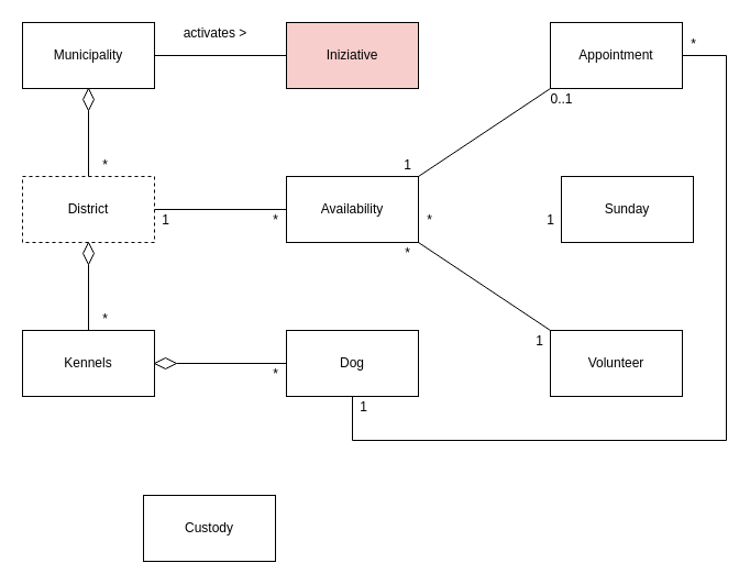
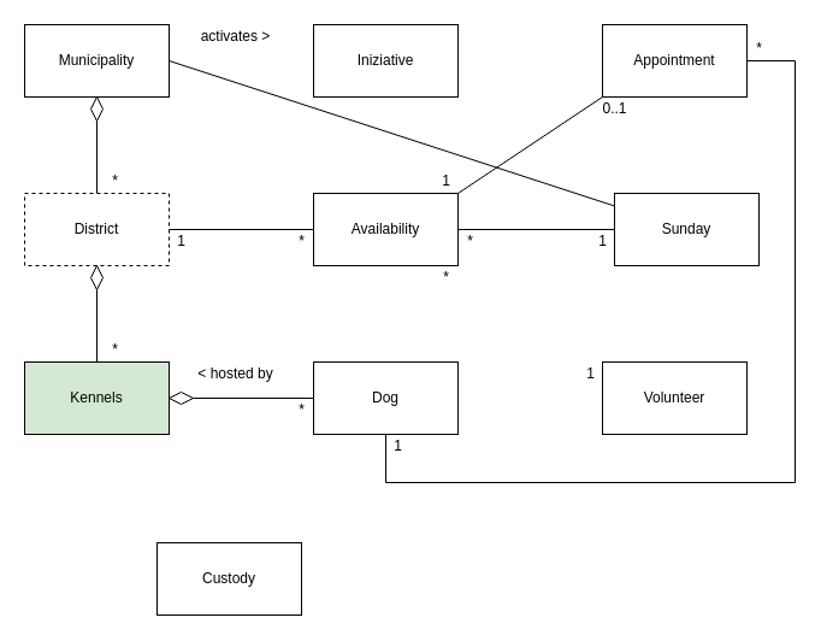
  <mxCell id="0" />
  <mxCell id="1" parent="0" />
  <mxCell id="2" value="Availability" style="rounded=0;whiteSpace=wrap;html=1;" vertex="1" parent="1"><mxGeometry x="260" y="160" width="120" height="60" as="geometry" /></mxCell>
  <mxCell id="3" value="Custody" style="rounded=0;whiteSpace=wrap;html=1;" vertex="1" parent="1"><mxGeometry x="130" y="450" width="120" height="60" as="geometry" /></mxCell>
  <mxCell id="4" value="Dog" style="rounded=0;whiteSpace=wrap;html=1;" vertex="1" parent="1"><mxGeometry x="260" y="300" width="120" height="60" as="geometry" /></mxCell>
  <mxCell id="5" value="District" style="rounded=0;whiteSpace=wrap;html=1;dashed=1;" vertex="1" parent="1"><mxGeometry x="20" y="160" width="120" height="60" as="geometry" /></mxCell>
  <mxCell id="6" value="Municipality" style="rounded=0;whiteSpace=wrap;html=1;" vertex="1" parent="1"><mxGeometry x="20" y="20" width="120" height="60" as="geometry" /></mxCell>
- <mxCell id="7" value="Iniziative" style="rounded=0;whiteSpace=wrap;html=1;fillColor=#f8cecc;" vertex="1" parent="1"><mxGeometry x="260" y="20" width="120" height="60" as="geometry" /></mxCell>
+ <mxCell id="7" value="Iniziative" style="rounded=0;whiteSpace=wrap;html=1;" vertex="1" parent="1"><mxGeometry x="260" y="20" width="120" height="60" as="geometry" /></mxCell>
  <mxCell id="8" value="Sunday" style="rounded=0;whiteSpace=wrap;html=1;" vertex="1" parent="1"><mxGeometry x="510" y="160" width="120" height="60" as="geometry" /></mxCell>
- <mxCell id="9" value="Kennels" style="rounded=0;whiteSpace=wrap;html=1;" vertex="1" parent="1"><mxGeometry x="20" y="300" width="120" height="60" as="geometry" /></mxCell>
+ <mxCell id="9" value="Kennels" style="rounded=0;whiteSpace=wrap;html=1;fillColor=#d5e8d4;" vertex="1" parent="1"><mxGeometry x="20" y="300" width="120" height="60" as="geometry" /></mxCell>
  <mxCell id="10" value="Appointment" style="rounded=0;whiteSpace=wrap;html=1;" vertex="1" parent="1"><mxGeometry x="500" y="20" width="120" height="60" as="geometry" /></mxCell>
  <mxCell id="11" value="Volunteer" style="rounded=0;whiteSpace=wrap;html=1;" vertex="1" parent="1"><mxGeometry x="500" y="300" width="120" height="60" as="geometry" /></mxCell>
- <mxCell id="12" value="" style="endArrow=none;html=1;entryX=0;entryY=0.5;entryDx=0;entryDy=0;exitX=1;exitY=0.5;exitDx=0;exitDy=0;" edge="1" parent="1" source="6" target="7"><mxGeometry width="50" height="50" relative="1" as="geometry"><mxPoint x="110" y="440" as="sourcePoint" /><mxPoint x="160" y="390" as="targetPoint" /></mxGeometry></mxCell>
+ <mxCell id="12" value="" style="endArrow=none;html=1;exitX=1;exitY=0.5;exitDx=0;exitDy=0;" edge="1" parent="1" source="6" target="8"><mxGeometry width="50" height="50" relative="1" as="geometry"><mxPoint x="110" y="440" as="sourcePoint" /><mxPoint x="160" y="390" as="targetPoint" /></mxGeometry></mxCell>
  <mxCell id="13" value="activates &amp;gt;" style="text;html=1;align=center;verticalAlign=middle;resizable=0;points=[];autosize=1;strokeColor=none;fillColor=none;" vertex="1" parent="1"><mxGeometry x="160" y="20" width="70" height="20" as="geometry" /></mxCell>
+ <mxCell id="14" value="&amp;lt; hosted by" style="text;html=1;align=center;verticalAlign=middle;resizable=0;points=[];autosize=1;strokeColor=none;fillColor=none;" vertex="1" parent="1"><mxGeometry x="155" y="300" width="80" height="20" as="geometry" /></mxCell>
  <mxCell id="15" value="*" style="text;html=1;align=center;verticalAlign=middle;resizable=0;points=[];autosize=1;strokeColor=none;fillColor=none;" vertex="1" parent="1"><mxGeometry x="85" y="140" width="20" height="20" as="geometry" /></mxCell>
  <mxCell id="16" value="1" style="text;html=1;align=center;verticalAlign=middle;resizable=0;points=[];autosize=1;strokeColor=none;fillColor=none;" vertex="1" parent="1"><mxGeometry x="480" y="300" width="20" height="20" as="geometry" /></mxCell>
  <mxCell id="17" value="" style="rhombus;whiteSpace=wrap;html=1;direction=west;" vertex="1" parent="1"><mxGeometry x="75" y="80" width="10" height="20" as="geometry" /></mxCell>
  <mxCell id="18" value="" style="rhombus;whiteSpace=wrap;html=1;" vertex="1" parent="1"><mxGeometry x="75" y="220" width="10" height="20" as="geometry" /></mxCell>
  <mxCell id="19" value="" style="endArrow=none;html=1;entryX=0;entryY=0.5;entryDx=0;entryDy=0;exitX=0.5;exitY=0;exitDx=0;exitDy=0;startArrow=none;" edge="1" parent="1" source="24" target="4"><mxGeometry width="50" height="50" relative="1" as="geometry"><mxPoint x="110" y="329.58" as="sourcePoint" /><mxPoint x="270" y="329.58" as="targetPoint" /></mxGeometry></mxCell>
  <mxCell id="20" value="" style="endArrow=none;html=1;entryX=0.5;entryY=0;entryDx=0;entryDy=0;exitX=0.5;exitY=0;exitDx=0;exitDy=0;" edge="1" parent="1" source="5" target="17"><mxGeometry width="50" height="50" relative="1" as="geometry"><mxPoint x="220" y="340" as="sourcePoint" /><mxPoint x="270" y="290" as="targetPoint" /></mxGeometry></mxCell>
  <mxCell id="21" value="" style="endArrow=none;html=1;entryX=0.5;entryY=1;entryDx=0;entryDy=0;exitX=0.5;exitY=0;exitDx=0;exitDy=0;" edge="1" parent="1" source="9" target="18"><mxGeometry width="50" height="50" relative="1" as="geometry"><mxPoint x="50" y="290" as="sourcePoint" /><mxPoint x="270" y="290" as="targetPoint" /></mxGeometry></mxCell>
  <mxCell id="22" value="*" style="text;html=1;align=center;verticalAlign=middle;resizable=0;points=[];autosize=1;strokeColor=none;fillColor=none;" vertex="1" parent="1"><mxGeometry x="85" y="280" width="20" height="20" as="geometry" /></mxCell>
- <mxCell id="23" value="" style="endArrow=none;html=1;entryX=0;entryY=0;entryDx=0;entryDy=0;exitX=1;exitY=1;exitDx=0;exitDy=0;" edge="1" parent="1" source="2" target="11"><mxGeometry width="50" height="50" relative="1" as="geometry"><mxPoint x="120" y="60" as="sourcePoint" /><mxPoint x="280" y="60" as="targetPoint" /></mxGeometry></mxCell>
  <mxCell id="24" value="" style="rhombus;whiteSpace=wrap;html=1;direction=south;" vertex="1" parent="1"><mxGeometry x="140" y="325" width="20" height="10" as="geometry" /></mxCell>
  <mxCell id="25" value="*" style="text;html=1;align=center;verticalAlign=middle;resizable=0;points=[];autosize=1;strokeColor=none;fillColor=none;" vertex="1" parent="1"><mxGeometry x="240" y="330" width="20" height="20" as="geometry" /></mxCell>
  <mxCell id="26" value="*" style="text;html=1;align=center;verticalAlign=middle;resizable=0;points=[];autosize=1;strokeColor=none;fillColor=none;" vertex="1" parent="1"><mxGeometry x="360" y="220" width="20" height="20" as="geometry" /></mxCell>
+ <mxCell id="27" value="" style="endArrow=none;html=1;entryX=0;entryY=0.5;entryDx=0;entryDy=0;exitX=1;exitY=0.5;exitDx=0;exitDy=0;" edge="1" parent="1" source="2" target="8"><mxGeometry width="50" height="50" relative="1" as="geometry"><mxPoint x="390" y="230" as="sourcePoint" /><mxPoint x="510" y="310" as="targetPoint" /></mxGeometry></mxCell>
  <mxCell id="28" value="1" style="text;html=1;align=center;verticalAlign=middle;resizable=0;points=[];autosize=1;strokeColor=none;fillColor=none;" vertex="1" parent="1"><mxGeometry x="490" y="190" width="20" height="20" as="geometry" /></mxCell>
  <mxCell id="29" value="*" style="text;html=1;align=center;verticalAlign=middle;resizable=0;points=[];autosize=1;strokeColor=none;fillColor=none;" vertex="1" parent="1"><mxGeometry x="380" y="190" width="20" height="20" as="geometry" /></mxCell>
  <mxCell id="30" value="" style="endArrow=none;html=1;entryX=0;entryY=1;entryDx=0;entryDy=0;exitX=1;exitY=0;exitDx=0;exitDy=0;" edge="1" parent="1" source="2" target="10"><mxGeometry width="50" height="50" relative="1" as="geometry"><mxPoint x="390" y="200" as="sourcePoint" /><mxPoint x="520" y="200" as="targetPoint" /></mxGeometry></mxCell>
  <mxCell id="31" value="" style="endArrow=none;html=1;entryX=0;entryY=0.5;entryDx=0;entryDy=0;exitX=1;exitY=0.5;exitDx=0;exitDy=0;" edge="1" parent="1" source="5" target="2"><mxGeometry width="50" height="50" relative="1" as="geometry"><mxPoint x="410" y="220" as="sourcePoint" /><mxPoint x="540" y="220" as="targetPoint" /></mxGeometry></mxCell>
  <mxCell id="32" value="1" style="text;html=1;align=center;verticalAlign=middle;resizable=0;points=[];autosize=1;strokeColor=none;fillColor=none;" vertex="1" parent="1"><mxGeometry x="140" y="190" width="20" height="20" as="geometry" /></mxCell>
  <mxCell id="33" value="*" style="text;html=1;align=center;verticalAlign=middle;resizable=0;points=[];autosize=1;strokeColor=none;fillColor=none;" vertex="1" parent="1"><mxGeometry x="240" y="190" width="20" height="20" as="geometry" /></mxCell>
  <mxCell id="34" value="" style="endArrow=none;html=1;" edge="1" parent="1"><mxGeometry width="50" height="50" relative="1" as="geometry"><mxPoint x="320" y="400" as="sourcePoint" /><mxPoint x="660" y="400" as="targetPoint" /></mxGeometry></mxCell>
  <mxCell id="35" value="" style="endArrow=none;html=1;exitX=0.5;exitY=1;exitDx=0;exitDy=0;" edge="1" parent="1" source="4"><mxGeometry width="50" height="50" relative="1" as="geometry"><mxPoint x="430" y="240" as="sourcePoint" /><mxPoint x="320" y="400" as="targetPoint" /></mxGeometry></mxCell>
  <mxCell id="36" value="" style="endArrow=none;html=1;" edge="1" parent="1"><mxGeometry width="50" height="50" relative="1" as="geometry"><mxPoint x="660" y="50" as="sourcePoint" /><mxPoint x="660" y="400" as="targetPoint" /></mxGeometry></mxCell>
  <mxCell id="37" value="" style="endArrow=none;html=1;entryX=1;entryY=0.5;entryDx=0;entryDy=0;" edge="1" parent="1" target="10"><mxGeometry width="50" height="50" relative="1" as="geometry"><mxPoint x="660" y="50" as="sourcePoint" /><mxPoint x="580" y="260" as="targetPoint" /></mxGeometry></mxCell>
  <mxCell id="38" value="1" style="text;html=1;align=center;verticalAlign=middle;resizable=0;points=[];autosize=1;strokeColor=none;fillColor=none;" vertex="1" parent="1"><mxGeometry x="320" y="360" width="20" height="20" as="geometry" /></mxCell>
  <mxCell id="39" value="*" style="text;html=1;align=center;verticalAlign=middle;resizable=0;points=[];autosize=1;strokeColor=none;fillColor=none;" vertex="1" parent="1"><mxGeometry x="620" y="30" width="20" height="20" as="geometry" /></mxCell>
  <mxCell id="40" value="1" style="text;html=1;align=center;verticalAlign=middle;resizable=0;points=[];autosize=1;strokeColor=none;fillColor=none;" vertex="1" parent="1"><mxGeometry x="360" y="140" width="20" height="20" as="geometry" /></mxCell>
  <mxCell id="41" value="0..1" style="text;html=1;align=center;verticalAlign=middle;resizable=0;points=[];autosize=1;strokeColor=none;fillColor=none;" vertex="1" parent="1"><mxGeometry x="490" y="80" width="40" height="20" as="geometry" /></mxCell>
